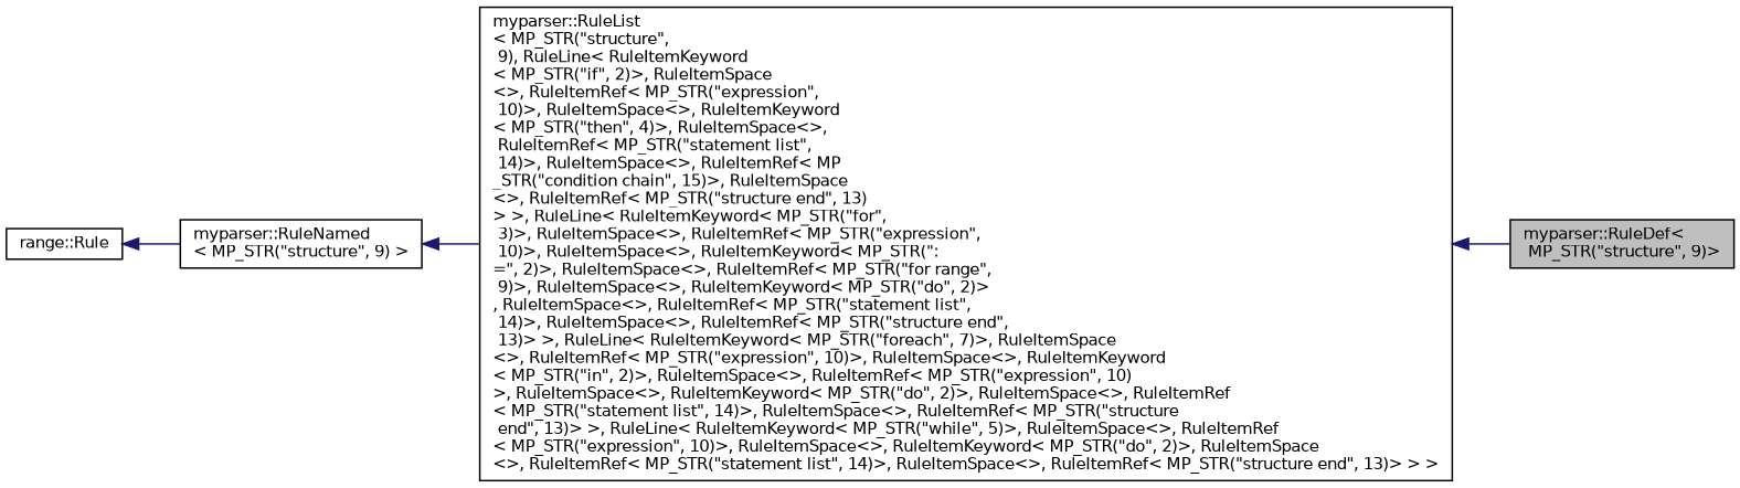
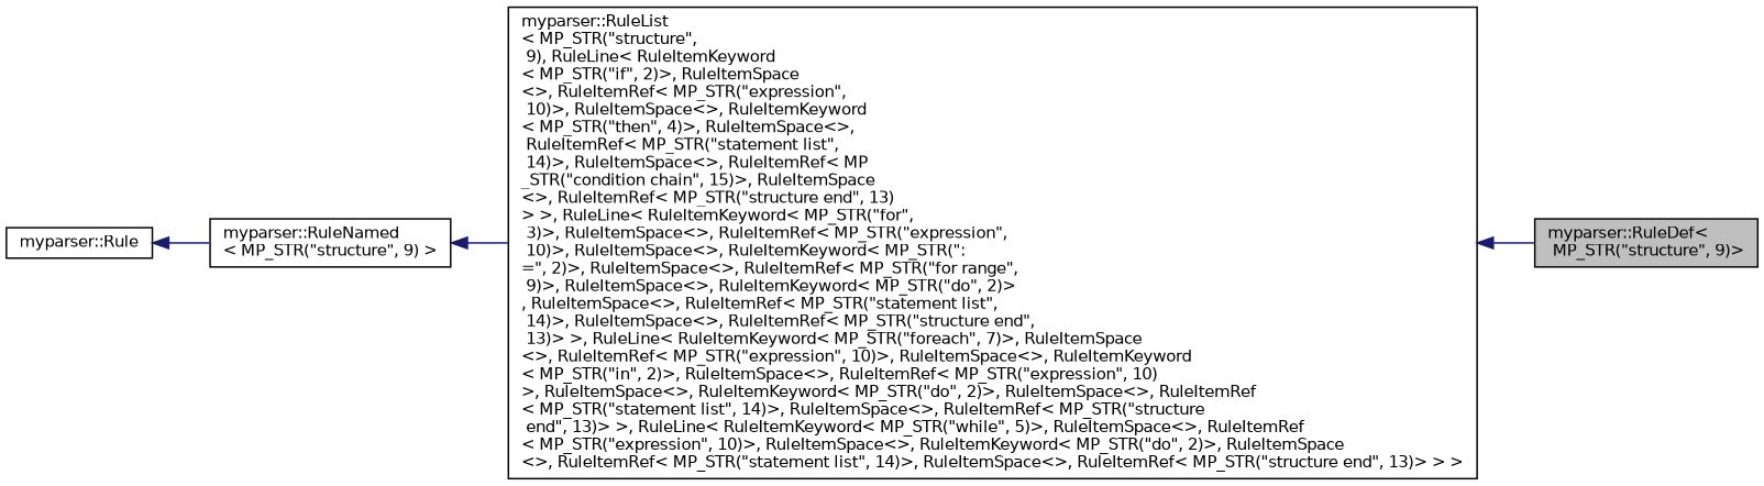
  digraph {
    rankdir=LR
    node [color=black fillcolor=white fontname=Helvetica fontsize=10 shape=record style=filled]
    edge [color=midnightblue dir=back fontname=Helvetica fontsize=10 labelfontname=Helvetica labelfontsize=10 style=solid]
    n1 [fillcolor=grey75 fontcolor=black height=0.2 label="myparser::RuleDef\<\l MP_STR(\"structure\", 9)\>" width=0.4]
    n2 [height=0.2 label="myparser::RuleList\l\< MP_STR(\"structure\",\l 9), RuleLine\< RuleItemKeyword\l\< MP_STR(\"if\", 2)\>, RuleItemSpace\l\<\>, RuleItemRef\< MP_STR(\"expression\",\l 10)\>, RuleItemSpace\<\>, RuleItemKeyword\l\< MP_STR(\"then\", 4)\>, RuleItemSpace\<\>,\l RuleItemRef\< MP_STR(\"statement list\",\l 14)\>, RuleItemSpace\<\>, RuleItemRef\< MP\l_STR(\"condition chain\", 15)\>, RuleItemSpace\l\<\>, RuleItemRef\< MP_STR(\"structure end\", 13)\l\> \>, RuleLine\< RuleItemKeyword\< MP_STR(\"for\",\l 3)\>, RuleItemSpace\<\>, RuleItemRef\< MP_STR(\"expression\",\l 10)\>, RuleItemSpace\<\>, RuleItemKeyword\< MP_STR(\":\l=\", 2)\>, RuleItemSpace\<\>, RuleItemRef\< MP_STR(\"for range\",\l 9)\>, RuleItemSpace\<\>, RuleItemKeyword\< MP_STR(\"do\", 2)\>\l, RuleItemSpace\<\>, RuleItemRef\< MP_STR(\"statement list\",\l 14)\>, RuleItemSpace\<\>, RuleItemRef\< MP_STR(\"structure end\",\l 13)\> \>, RuleLine\< RuleItemKeyword\< MP_STR(\"foreach\", 7)\>, RuleItemSpace\l\<\>, RuleItemRef\< MP_STR(\"expression\", 10)\>, RuleItemSpace\<\>, RuleItemKeyword\l\< MP_STR(\"in\", 2)\>, RuleItemSpace\<\>, RuleItemRef\< MP_STR(\"expression\", 10)\l\>, RuleItemSpace\<\>, RuleItemKeyword\< MP_STR(\"do\", 2)\>, RuleItemSpace\<\>, RuleItemRef\l\< MP_STR(\"statement list\", 14)\>, RuleItemSpace\<\>, RuleItemRef\< MP_STR(\"structure\l end\", 13)\> \>, RuleLine\< RuleItemKeyword\< MP_STR(\"while\", 5)\>, RuleItemSpace\<\>, RuleItemRef\l\< MP_STR(\"expression\", 10)\>, RuleItemSpace\<\>, RuleItemKeyword\< MP_STR(\"do\", 2)\>, RuleItemSpace\l\<\>, RuleItemRef\< MP_STR(\"statement list\", 14)\>, RuleItemSpace\<\>, RuleItemRef\< MP_STR(\"structure end\", 13)\> \> \>" width=0.4]
    n3 [height=0.2 label="myparser::RuleNamed\l\< MP_STR(\"structure\", 9) \>" width=0.4]
-   n4 [height=0.2 label="range::Rule" width=0.4]
+   n4 [height=0.2 label="myparser::Rule" width=0.4]
    n2 -> n1
    n3 -> n2
    n4 -> n3
  }
